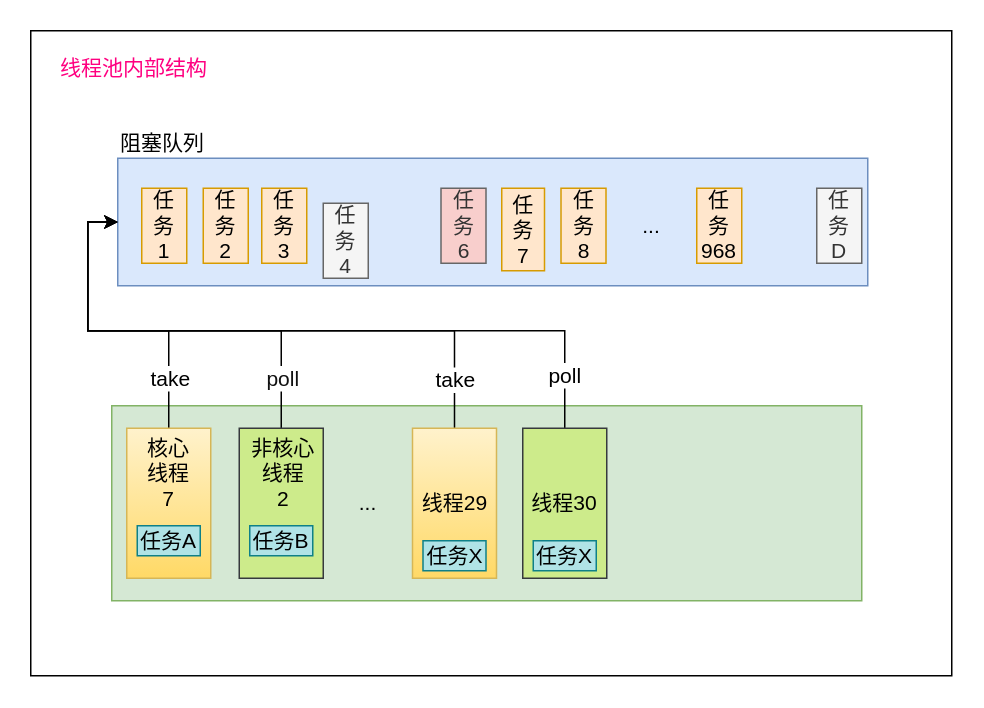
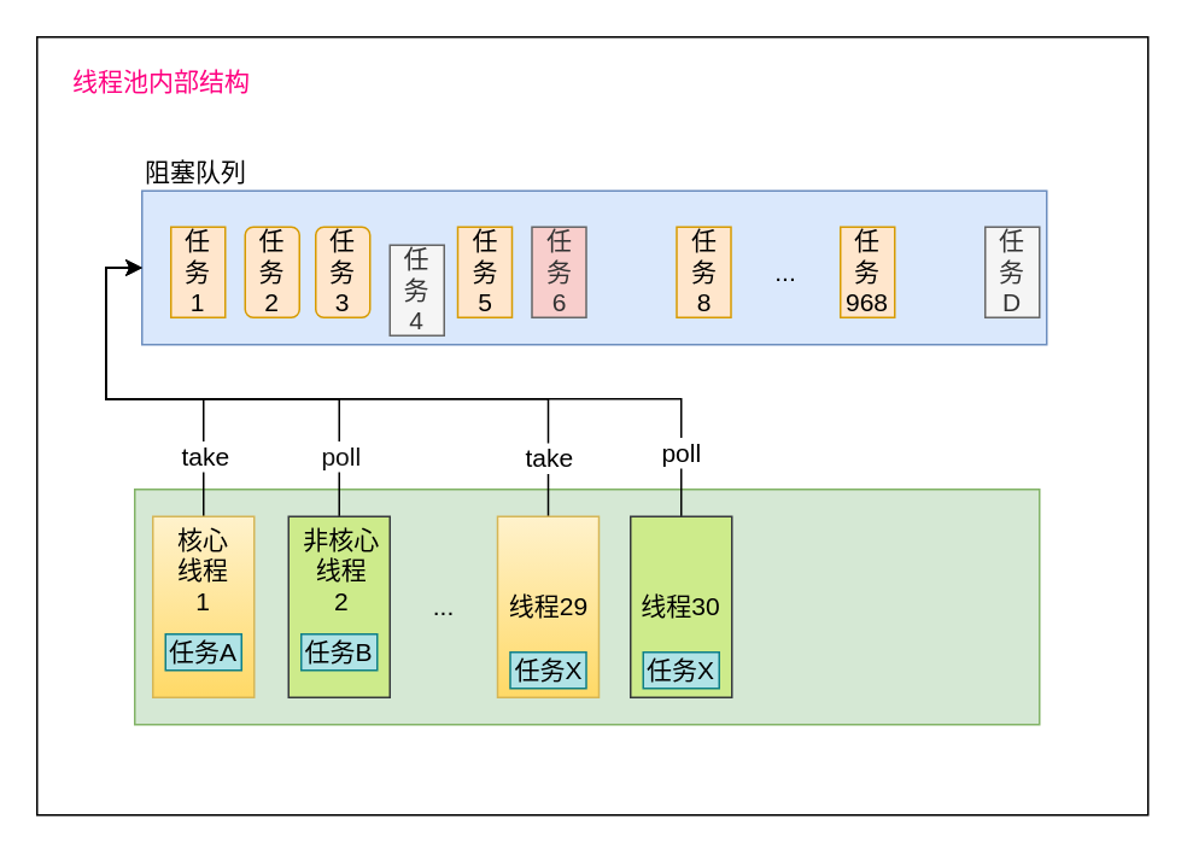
  <mxCell id="0" />
  <mxCell id="1" parent="0" />
  <mxCell id="2" value="" style="rounded=0;whiteSpace=wrap;html=1;fontSize=14;fontColor=#FF0080;" vertex="1" parent="1"><mxGeometry x="20" y="20" width="614" height="430" as="geometry" /></mxCell>
  <mxCell id="3" value="" style="rounded=0;whiteSpace=wrap;html=1;fillColor=#d5e8d4;strokeColor=#82b366;fontSize=14;" vertex="1" parent="1"><mxGeometry x="74" y="270" width="500" height="130" as="geometry" /></mxCell>
  <mxCell id="4" value="" style="rounded=0;whiteSpace=wrap;html=1;fillColor=#dae8fc;strokeColor=#6c8ebf;fontSize=14;" vertex="1" parent="1"><mxGeometry x="78" y="105" width="500" height="85" as="geometry" /></mxCell>
  <mxCell id="5" value="阻塞队列" style="text;html=1;strokeColor=none;fillColor=none;align=center;verticalAlign=middle;whiteSpace=wrap;rounded=0;fontSize=14;" vertex="1" parent="1"><mxGeometry x="78" y="80" width="60" height="30" as="geometry" /></mxCell>
  <mxCell id="6" value="任&lt;br style=&quot;font-size: 14px;&quot;&gt;务&lt;br style=&quot;font-size: 14px;&quot;&gt;1" style="rounded=0;whiteSpace=wrap;html=1;fillColor=#ffe6cc;strokeColor=#d79b00;fontSize=14;" vertex="1" parent="1"><mxGeometry x="94" y="125" width="30" height="50" as="geometry" /></mxCell>
- <mxCell id="7" value="任&lt;br style=&quot;font-size: 14px;&quot;&gt;务&lt;br style=&quot;font-size: 14px;&quot;&gt;2" style="rounded=0;whiteSpace=wrap;html=1;fillColor=#ffe6cc;strokeColor=#d79b00;fontSize=14;" vertex="1" parent="1"><mxGeometry x="135" y="125" width="30" height="50" as="geometry" /></mxCell>
- <mxCell id="8" value="任&lt;br style=&quot;font-size: 14px;&quot;&gt;务&lt;br style=&quot;font-size: 14px;&quot;&gt;3" style="rounded=0;whiteSpace=wrap;html=1;fillColor=#ffe6cc;strokeColor=#d79b00;fontSize=14;" vertex="1" parent="1"><mxGeometry x="174" y="125" width="30" height="50" as="geometry" /></mxCell>
+ <mxCell id="7" value="任&lt;br style=&quot;font-size: 14px;&quot;&gt;务&lt;br style=&quot;font-size: 14px;&quot;&gt;2" style="whiteSpace=wrap;html=1;fillColor=#ffe6cc;strokeColor=#d79b00;fontSize=14;rounded=1;" vertex="1" parent="1"><mxGeometry x="135" y="125" width="30" height="50" as="geometry" /></mxCell>
+ <mxCell id="8" value="任&lt;br style=&quot;font-size: 14px;&quot;&gt;务&lt;br style=&quot;font-size: 14px;&quot;&gt;3" style="whiteSpace=wrap;html=1;fillColor=#ffe6cc;strokeColor=#d79b00;fontSize=14;rounded=1;" vertex="1" parent="1"><mxGeometry x="174" y="125" width="30" height="50" as="geometry" /></mxCell>
  <mxCell id="9" value="任&lt;br style=&quot;font-size: 14px;&quot;&gt;务&lt;br style=&quot;font-size: 14px;&quot;&gt;4" style="rounded=0;whiteSpace=wrap;html=1;fillColor=#f5f5f5;strokeColor=#666666;fontColor=#333333;fontSize=14;" vertex="1" parent="1"><mxGeometry x="215" y="135" width="30" height="50" as="geometry" /></mxCell>
+ <mxCell id="10" value="任&lt;br style=&quot;font-size: 14px;&quot;&gt;务&lt;br style=&quot;font-size: 14px;&quot;&gt;5" style="rounded=0;whiteSpace=wrap;html=1;fillColor=#ffe6cc;strokeColor=#d79b00;fontSize=14;" vertex="1" parent="1"><mxGeometry x="252.5" y="125" width="30" height="50" as="geometry" /></mxCell>
  <mxCell id="11" value="任&lt;br style=&quot;font-size: 14px;&quot;&gt;务&lt;br style=&quot;font-size: 14px;&quot;&gt;6" style="rounded=0;whiteSpace=wrap;html=1;fillColor=#f8cecc;strokeColor=#666666;fontColor=#333333;fontSize=14;" vertex="1" parent="1"><mxGeometry x="293.5" y="125" width="30" height="50" as="geometry" /></mxCell>
- <mxCell id="12" value="任&lt;br style=&quot;font-size: 14px;&quot;&gt;务&lt;br style=&quot;font-size: 14px;&quot;&gt;7" style="rounded=0;whiteSpace=wrap;html=1;fillColor=#ffe6cc;strokeColor=#d79b00;fontSize=14;" vertex="1" parent="1"><mxGeometry x="334" y="125" width="28.5" height="55" as="geometry" /></mxCell>
  <mxCell id="13" value="任&lt;br style=&quot;font-size: 14px;&quot;&gt;务&lt;br style=&quot;font-size: 14px;&quot;&gt;8" style="rounded=0;whiteSpace=wrap;html=1;fillColor=#ffe6cc;strokeColor=#d79b00;fontSize=14;" vertex="1" parent="1"><mxGeometry x="373.5" y="125" width="30" height="50" as="geometry" /></mxCell>
  <mxCell id="14" value="任&lt;br style=&quot;font-size: 14px;&quot;&gt;务&lt;br style=&quot;font-size: 14px;&quot;&gt;968" style="rounded=0;whiteSpace=wrap;html=1;fillColor=#ffe6cc;strokeColor=#d79b00;fontSize=14;" vertex="1" parent="1"><mxGeometry x="464" y="125" width="30" height="50" as="geometry" /></mxCell>
  <mxCell id="15" value="任&lt;br style=&quot;font-size: 14px;&quot;&gt;务&lt;br style=&quot;font-size: 14px;&quot;&gt;D" style="rounded=0;whiteSpace=wrap;html=1;fillColor=#f5f5f5;strokeColor=#666666;fontColor=#333333;fontSize=14;" vertex="1" parent="1"><mxGeometry x="544" y="125" width="30" height="50" as="geometry" /></mxCell>
  <mxCell id="16" value="..." style="text;html=1;strokeColor=none;fillColor=none;align=center;verticalAlign=middle;whiteSpace=wrap;rounded=0;fontSize=14;" vertex="1" parent="1"><mxGeometry x="404" y="135" width="60" height="30" as="geometry" /></mxCell>
  <mxCell id="17" style="edgeStyle=orthogonalEdgeStyle;rounded=0;orthogonalLoop=1;jettySize=auto;html=1;exitX=0.5;exitY=0;exitDx=0;exitDy=0;entryX=0;entryY=0.5;entryDx=0;entryDy=0;fontSize=14;" edge="1" parent="1" source="19" target="4"><mxGeometry relative="1" as="geometry"><Array as="points"><mxPoint x="112" y="220" /><mxPoint x="58" y="220" /><mxPoint x="58" y="148" /></Array></mxGeometry></mxCell>
  <mxCell id="18" value="take" style="edgeLabel;html=1;align=center;verticalAlign=middle;resizable=0;points=[];fontSize=14;" vertex="1" connectable="0" parent="17"><mxGeometry x="-0.674" relative="1" as="geometry"><mxPoint as="offset" /></mxGeometry></mxCell>
  <mxCell id="19" value="" style="rounded=0;whiteSpace=wrap;html=1;fillColor=#fff2cc;gradientColor=#ffd966;strokeColor=#d6b656;fontSize=14;" vertex="1" parent="1"><mxGeometry x="84" y="285" width="56" height="100" as="geometry" /></mxCell>
  <mxCell id="20" style="edgeStyle=orthogonalEdgeStyle;rounded=0;orthogonalLoop=1;jettySize=auto;html=1;exitX=0.5;exitY=0;exitDx=0;exitDy=0;entryX=0;entryY=0.5;entryDx=0;entryDy=0;fontSize=14;" edge="1" parent="1" source="22" target="4"><mxGeometry relative="1" as="geometry"><Array as="points"><mxPoint x="187" y="220" /><mxPoint x="58" y="220" /><mxPoint x="58" y="148" /></Array></mxGeometry></mxCell>
  <mxCell id="21" value="&lt;span style=&quot;color: rgb(17, 17, 17); font-size: 14px; background-color: rgba(255, 255, 255, 0.5);&quot;&gt;poll&lt;/span&gt;" style="edgeLabel;html=1;align=center;verticalAlign=middle;resizable=0;points=[];fontSize=14;" vertex="1" connectable="0" parent="20"><mxGeometry x="-0.764" relative="1" as="geometry"><mxPoint as="offset" /></mxGeometry></mxCell>
  <mxCell id="22" value="" style="rounded=0;whiteSpace=wrap;html=1;fillColor=#cdeb8b;strokeColor=#36393d;fontSize=14;" vertex="1" parent="1"><mxGeometry x="159" y="285" width="56" height="100" as="geometry" /></mxCell>
  <mxCell id="23" style="edgeStyle=orthogonalEdgeStyle;rounded=0;orthogonalLoop=1;jettySize=auto;html=1;exitX=0.5;exitY=0;exitDx=0;exitDy=0;entryX=0;entryY=0.5;entryDx=0;entryDy=0;fontSize=14;" edge="1" parent="1" source="25" target="4"><mxGeometry relative="1" as="geometry"><mxPoint x="114" y="190" as="targetPoint" /><Array as="points"><mxPoint x="303" y="220" /><mxPoint x="58" y="220" /><mxPoint x="58" y="148" /></Array></mxGeometry></mxCell>
  <mxCell id="24" value="take" style="edgeLabel;html=1;align=center;verticalAlign=middle;resizable=0;points=[];fontSize=14;" vertex="1" connectable="0" parent="23"><mxGeometry x="-0.836" y="1" relative="1" as="geometry"><mxPoint x="1" as="offset" /></mxGeometry></mxCell>
  <mxCell id="25" value="线程29" style="rounded=0;whiteSpace=wrap;html=1;fillColor=#fff2cc;gradientColor=#ffd966;strokeColor=#d6b656;fontSize=14;" vertex="1" parent="1"><mxGeometry x="274.5" y="285" width="56" height="100" as="geometry" /></mxCell>
  <mxCell id="26" style="edgeStyle=orthogonalEdgeStyle;rounded=0;orthogonalLoop=1;jettySize=auto;html=1;exitX=0.5;exitY=0;exitDx=0;exitDy=0;entryX=0;entryY=0.5;entryDx=0;entryDy=0;fontSize=14;" edge="1" parent="1" source="28" target="4"><mxGeometry relative="1" as="geometry"><Array as="points"><mxPoint x="376" y="220" /><mxPoint x="58" y="220" /><mxPoint x="58" y="148" /></Array></mxGeometry></mxCell>
  <mxCell id="27" value="poll" style="edgeLabel;html=1;align=center;verticalAlign=middle;resizable=0;points=[];fontSize=14;" vertex="1" connectable="0" parent="26"><mxGeometry x="-0.849" y="1" relative="1" as="geometry"><mxPoint as="offset" /></mxGeometry></mxCell>
  <mxCell id="28" value="线程30" style="rounded=0;whiteSpace=wrap;html=1;fillColor=#cdeb8b;strokeColor=#36393d;fontSize=14;" vertex="1" parent="1"><mxGeometry x="348" y="285" width="56" height="100" as="geometry" /></mxCell>
  <mxCell id="29" value="..." style="text;html=1;strokeColor=none;fillColor=none;align=center;verticalAlign=middle;whiteSpace=wrap;rounded=0;fontSize=14;" vertex="1" parent="1"><mxGeometry x="215" y="320" width="60" height="30" as="geometry" /></mxCell>
  <mxCell id="30" value="任务A" style="rounded=0;whiteSpace=wrap;html=1;fillColor=#b0e3e6;strokeColor=#0e8088;fontSize=14;" vertex="1" parent="1"><mxGeometry x="91" y="350" width="42" height="20" as="geometry" /></mxCell>
- <mxCell id="31" value="核心&lt;br style=&quot;font-size: 14px;&quot;&gt;线程&lt;br style=&quot;font-size: 14px;&quot;&gt;7" style="text;html=1;strokeColor=none;fillColor=none;align=center;verticalAlign=middle;whiteSpace=wrap;rounded=0;fontSize=14;" vertex="1" parent="1"><mxGeometry x="82" y="300" width="60" height="30" as="geometry" /></mxCell>
+ <mxCell id="31" value="核心&lt;br style=&quot;font-size: 14px;&quot;&gt;线程&lt;br style=&quot;font-size: 14px;&quot;&gt;1" style="text;html=1;strokeColor=none;fillColor=none;align=center;verticalAlign=middle;whiteSpace=wrap;rounded=0;fontSize=14;" vertex="1" parent="1"><mxGeometry x="82" y="300" width="60" height="30" as="geometry" /></mxCell>
  <mxCell id="32" value="&lt;span style=&quot;font-size: 14px;&quot;&gt;非核心&lt;/span&gt;&lt;br style=&quot;font-size: 14px;&quot;&gt;&lt;span style=&quot;font-size: 14px;&quot;&gt;线程&lt;/span&gt;&lt;br style=&quot;font-size: 14px;&quot;&gt;&lt;span style=&quot;font-size: 14px;&quot;&gt;2&lt;/span&gt;" style="text;html=1;align=center;verticalAlign=middle;resizable=0;points=[];autosize=1;strokeColor=none;fillColor=none;fontSize=14;" vertex="1" parent="1"><mxGeometry x="158" y="285" width="60" height="60" as="geometry" /></mxCell>
  <mxCell id="33" value="任务B" style="rounded=0;whiteSpace=wrap;html=1;fillColor=#b0e3e6;strokeColor=#0e8088;fontSize=14;" vertex="1" parent="1"><mxGeometry x="166" y="350" width="42" height="20" as="geometry" /></mxCell>
  <mxCell id="34" value="任务X" style="rounded=0;whiteSpace=wrap;html=1;fillColor=#b0e3e6;strokeColor=#0e8088;fontSize=14;" vertex="1" parent="1"><mxGeometry x="281.5" y="360" width="42" height="20" as="geometry" /></mxCell>
  <mxCell id="35" value="任务X" style="rounded=0;whiteSpace=wrap;html=1;fillColor=#b0e3e6;strokeColor=#0e8088;fontSize=14;" vertex="1" parent="1"><mxGeometry x="355" y="360" width="42" height="20" as="geometry" /></mxCell>
  <mxCell id="36" value="线程池内部结构" style="text;html=1;strokeColor=none;fillColor=none;align=center;verticalAlign=middle;whiteSpace=wrap;rounded=0;fontSize=14;fontColor=#FF0080;" vertex="1" parent="1"><mxGeometry x="34" y="30" width="110" height="30" as="geometry" /></mxCell>
